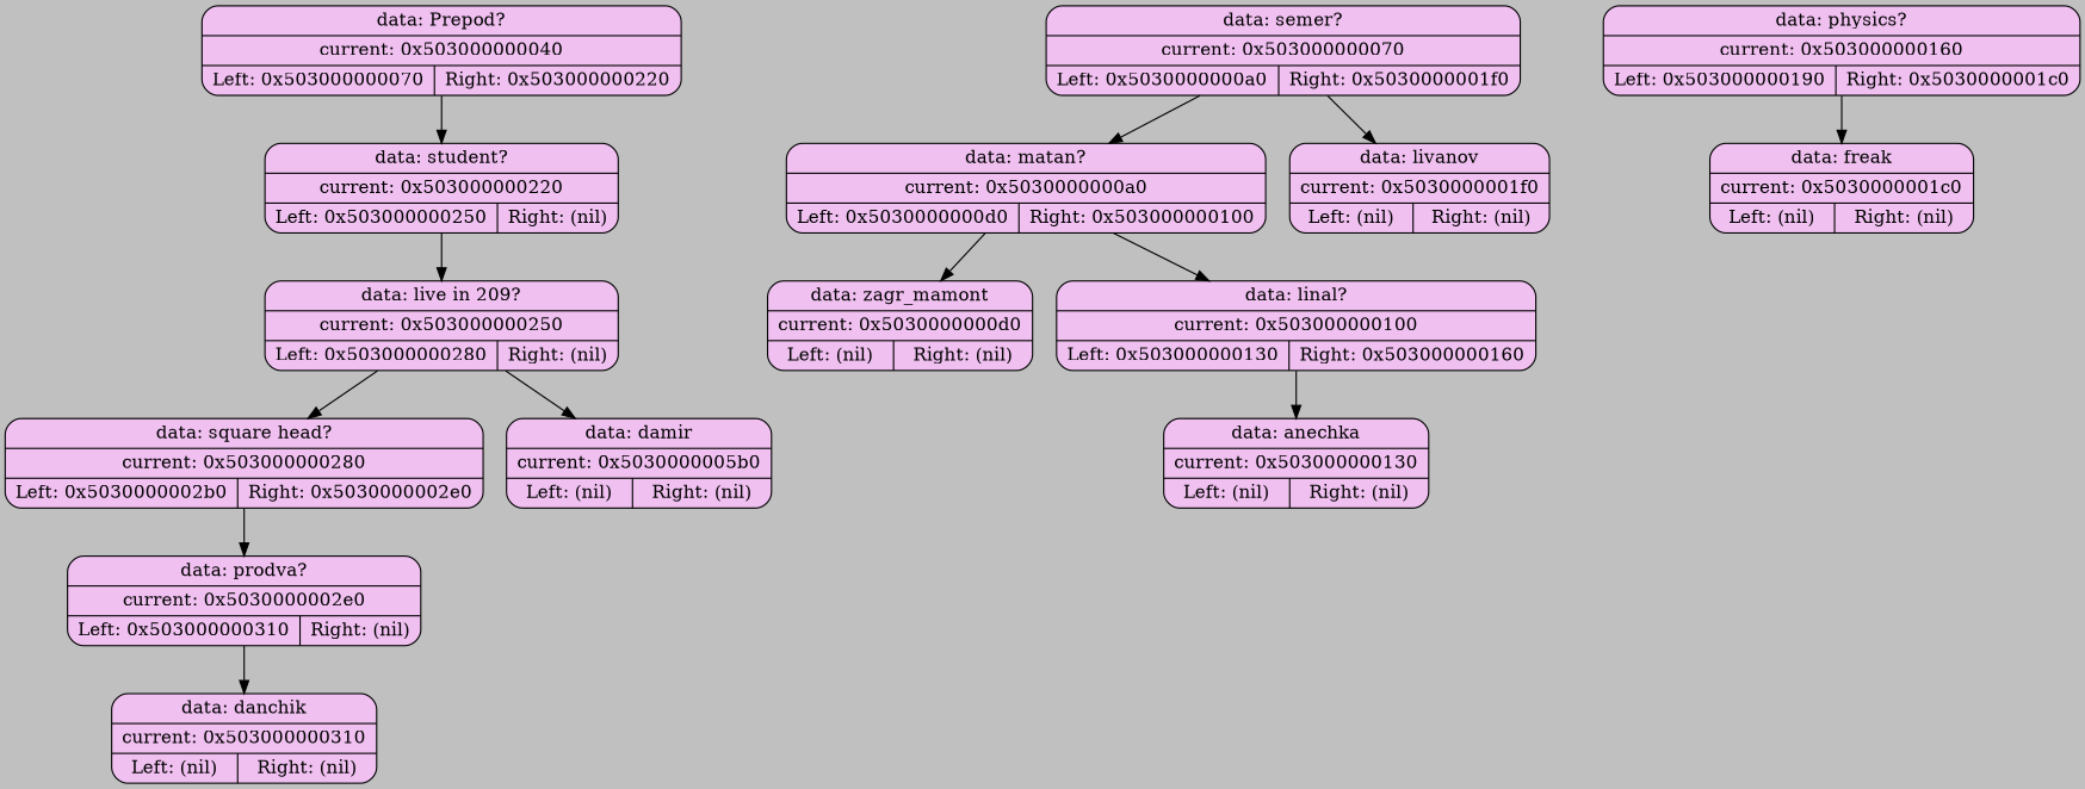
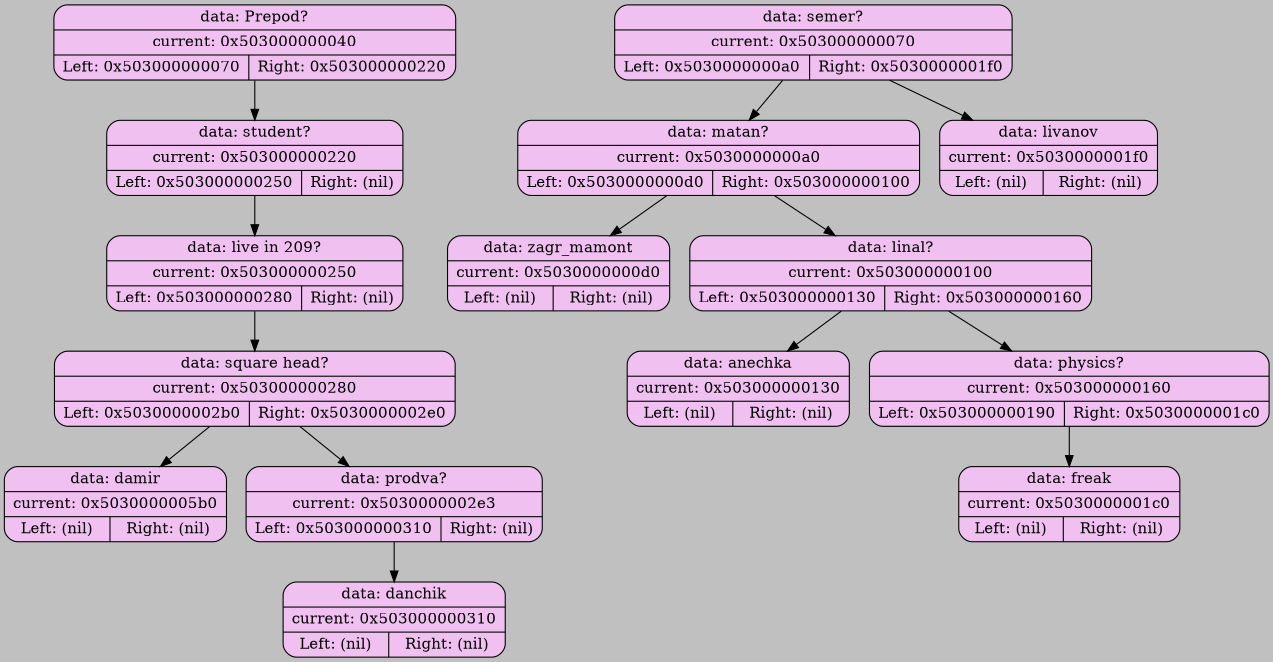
  digraph {
    bgcolor="#C0C0C0"
    node [fillcolor="#F0C0F0" shape=Mrecord style=filled]
    n1 [label="{data: Prepod? | current: 0x503000000040 | { Left: 0x503000000070 | Right: 0x503000000220 } }"]
    n2 [label="{data: student? | current: 0x503000000220 | { Left: 0x503000000250 | Right: (nil) } }"]
    n3 [label="{data: semer? | current: 0x503000000070 | { Left: 0x5030000000a0 | Right: 0x5030000001f0 } }"]
    n4 [label="{data: matan? | current: 0x5030000000a0 | { Left: 0x5030000000d0 | Right: 0x503000000100 } }"]
    n5 [label="{data: livanov | current: 0x5030000001f0 | { Left: (nil) | Right: (nil) } }"]
    n6 [label="{data: live in 209? | current: 0x503000000250 | { Left: 0x503000000280 | Right: (nil) } }"]
    n7 [label="{data: zagr_mamont | current: 0x5030000000d0 | { Left: (nil) | Right: (nil) } }"]
    n8 [label="{data: linal? | current: 0x503000000100 | { Left: 0x503000000130 | Right: 0x503000000160 } }"]
    n9 [label="{data: anechka | current: 0x503000000130 | { Left: (nil) | Right: (nil) } }"]
    n10 [label="{data: physics? | current: 0x503000000160 | { Left: 0x503000000190 | Right: 0x5030000001c0 } }"]
    n11 [label="{data: freak | current: 0x5030000001c0 | { Left: (nil) | Right: (nil) } }"]
    n12 [label="{data: square head? | current: 0x503000000280 | { Left: 0x5030000002b0 | Right: 0x5030000002e0 } }"]
    n13 [label="{data: damir | current: 0x5030000005b0 | { Left: (nil) | Right: (nil) } }"]
-   n14 [label="{data: prodva? | current: 0x5030000002e0 | { Left: 0x503000000310 | Right: (nil) } }"]
+   n14 [label="{data: prodva? | current: 0x5030000002e3 | { Left: 0x503000000310 | Right: (nil) } }"]
    n15 [label="{data: danchik | current: 0x503000000310 | { Left: (nil) | Right: (nil) } }"]
    n1 -> n2
    n2 -> n6
    n3 -> n4
    n3 -> n5
    n4 -> n7
    n4 -> n8
    n6 -> n12
    n8 -> n9
+   n8 -> n10
    n10 -> n11
-   n6 -> n13
+   n12 -> n13
    n12 -> n14
    n14 -> n15
  }
